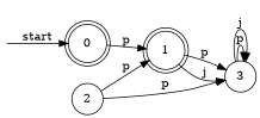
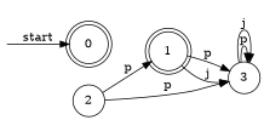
  digraph {
    rankdir=LR
    node [shape=doublecircle]
    __start [shape=point style=invis]
    0
    1
    3 [shape=circle]
    2 [shape=circle]
    __start -> 0 [label=start]
-   0 -> 1 [label=p]
    1 -> 3 [label=p]
    1 -> 3 [label=j]
    3 -> 3 [label=p]
    3 -> 3 [label=j]
    2 -> 1 [label=p]
    2 -> 3 [label=p]
  }
